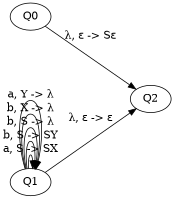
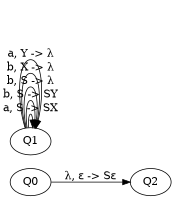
  digraph {
    rankdir=LR
    Q0
    Q2
    Q1
    Q0 -> Q2 [label="λ, ε -> Sε"]
-   Q1 -> Q2 [label="λ, ε -> ε"]
    Q1 -> Q1 [label="a, S -> SX"]
    Q1 -> Q1 [label="b, S -> SY"]
    Q1 -> Q1 [label="b, S -> λ"]
    Q1 -> Q1 [label="b, X -> λ"]
    Q1 -> Q1 [label="a, Y -> λ"]
  }
